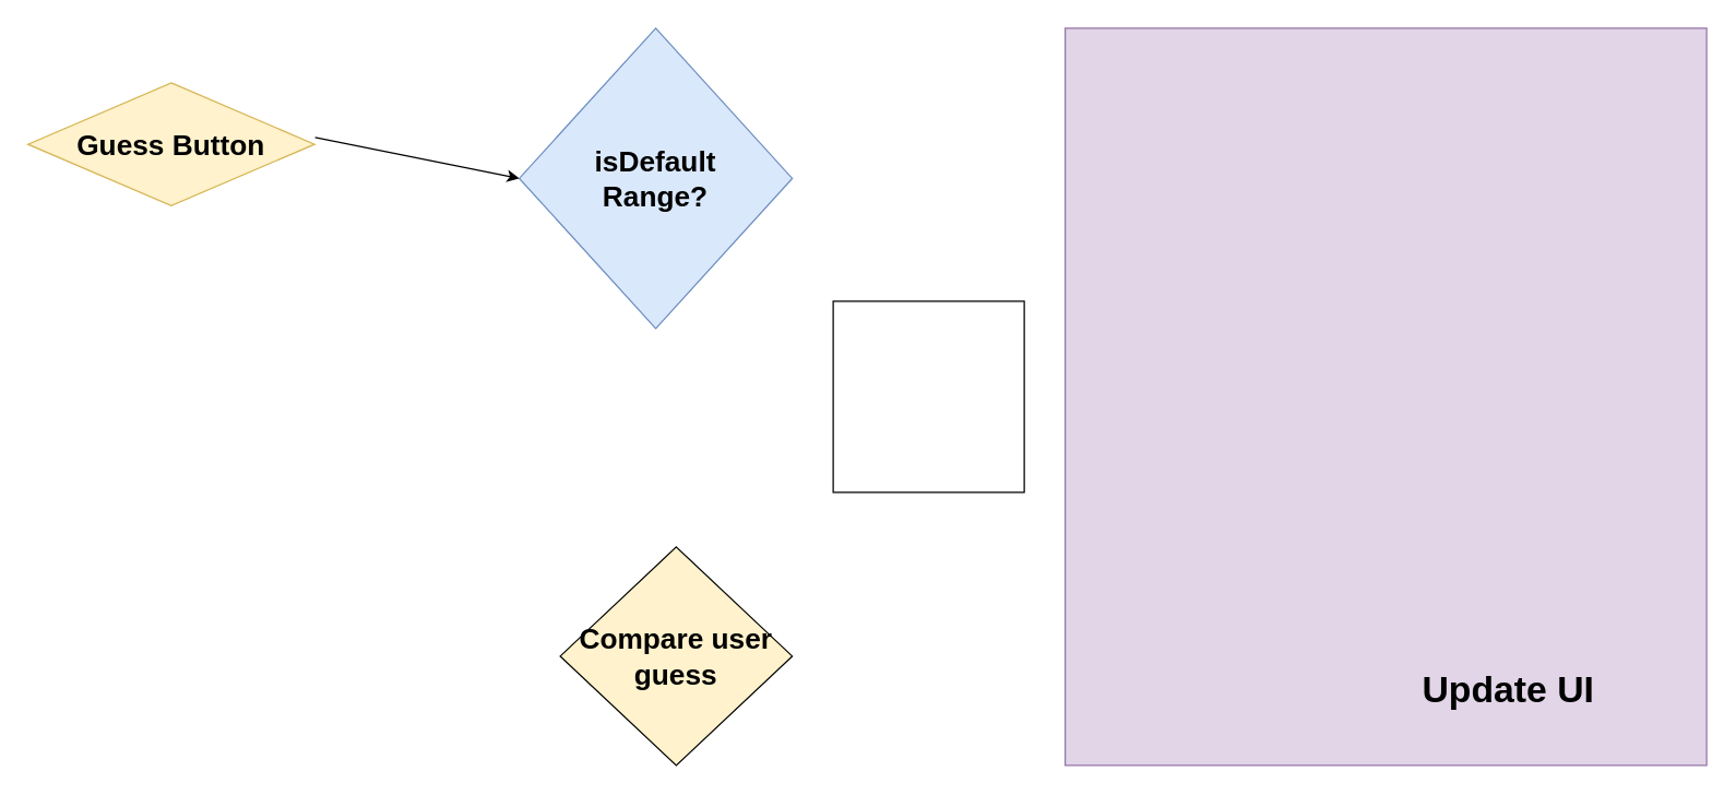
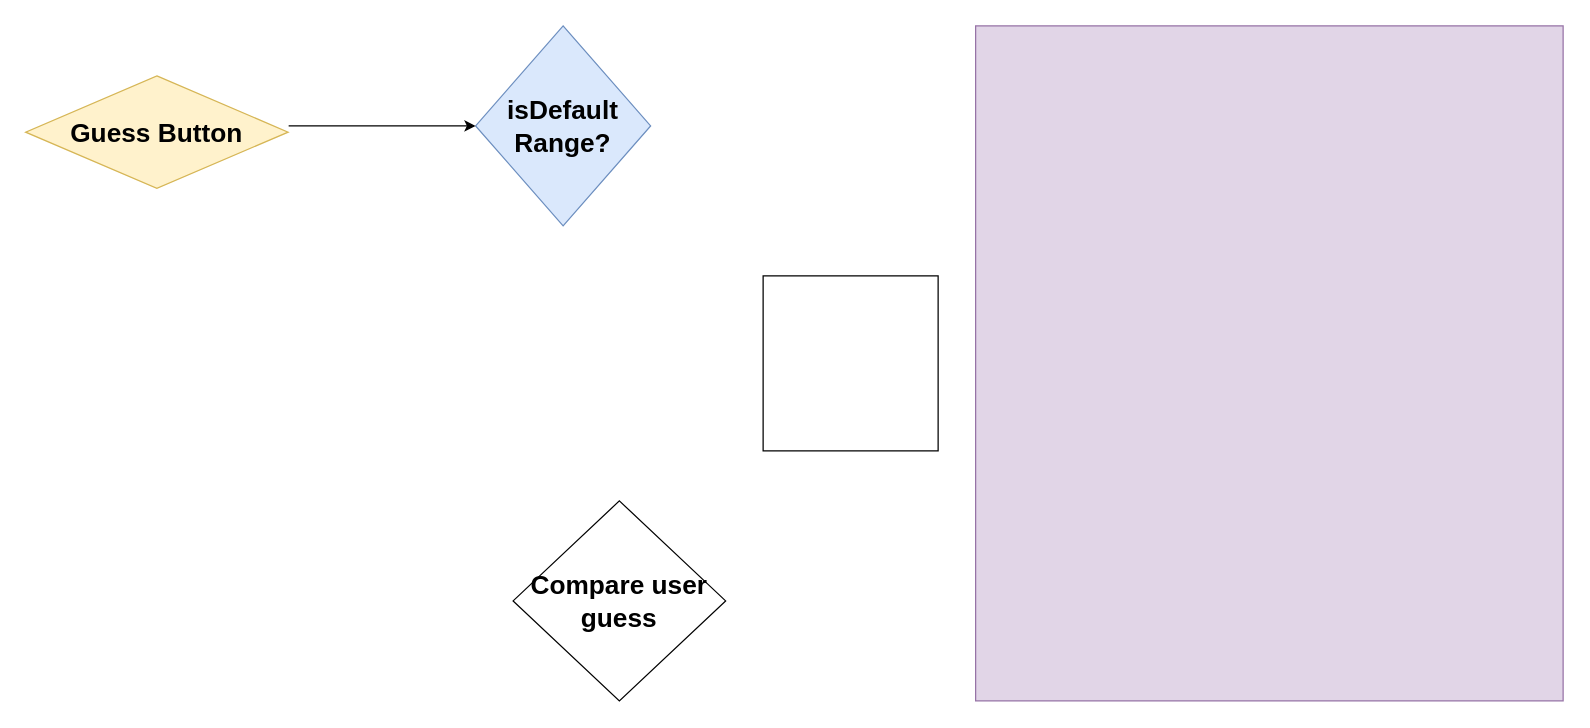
  <mxCell id="0" />
  <mxCell id="1" parent="0" />
  <mxCell id="2" value="" style="rounded=0;whiteSpace=wrap;html=1;fillColor=#e1d5e7;strokeColor=#9673a6;" vertex="1" parent="1"><mxGeometry y="20" width="470" height="540" as="geometry" x="780" /></mxCell>
  <mxCell id="3" value="Guess Button" style="rhombus;whiteSpace=wrap;html=1;fontSize=21;fontStyle=1;fillColor=#fff2cc;strokeColor=#d6b656;" vertex="1" parent="1"><mxGeometry x="20" y="60" width="210" height="90" as="geometry" /></mxCell>
- <mxCell id="4" value="Update UI" style="text;html=1;strokeColor=none;fillColor=none;align=center;verticalAlign=middle;whiteSpace=wrap;rounded=0;fontSize=27;fontStyle=1" vertex="1" parent="1"><mxGeometry x="990" y="470" width="230" height="70" as="geometry" /></mxCell>
- <mxCell id="5" value="Compare user guess" style="rhombus;whiteSpace=wrap;html=1;fontSize=21;fontStyle=1;fillColor=#fff2cc;" vertex="1" parent="1"><mxGeometry x="410" y="400" width="170" height="160" as="geometry" /></mxCell>
- <mxCell id="6" value="isDefault&lt;br&gt;Range?" style="rhombus;whiteSpace=wrap;html=1;fontSize=21;fontStyle=1;fillColor=#dae8fc;strokeColor=#6c8ebf;" vertex="1" parent="1"><mxGeometry x="380" y="20" width="200" height="220" as="geometry" /></mxCell>
+ <mxCell id="5" value="Compare user guess" style="rhombus;whiteSpace=wrap;html=1;fontSize=21;fontStyle=1" vertex="1" parent="1"><mxGeometry x="410" y="400" width="170" height="160" as="geometry" /></mxCell>
+ <mxCell id="6" value="isDefault&lt;br&gt;Range?" style="rhombus;whiteSpace=wrap;html=1;fontSize=21;fontStyle=1;fillColor=#dae8fc;strokeColor=#6c8ebf;" vertex="1" parent="1"><mxGeometry x="380" y="20" width="140" height="160" as="geometry" /></mxCell>
  <mxCell id="7" value="" style="endArrow=classic;html=1;fontSize=21;entryX=0;entryY=0.5;entryDx=0;entryDy=0;exitX=1.002;exitY=0.445;exitDx=0;exitDy=0;exitPerimeter=0;" edge="1" parent="1" source="3" target="6"><mxGeometry width="50" height="50" relative="1" as="geometry"><mxPoint x="320" y="160" as="sourcePoint" /><mxPoint x="360" y="150" as="targetPoint" /></mxGeometry></mxCell>
  <mxCell id="8" value="" style="whiteSpace=wrap;html=1;aspect=fixed;fontSize=21;" vertex="1" parent="1"><mxGeometry x="610" y="220" width="140" height="140" as="geometry" /></mxCell>
